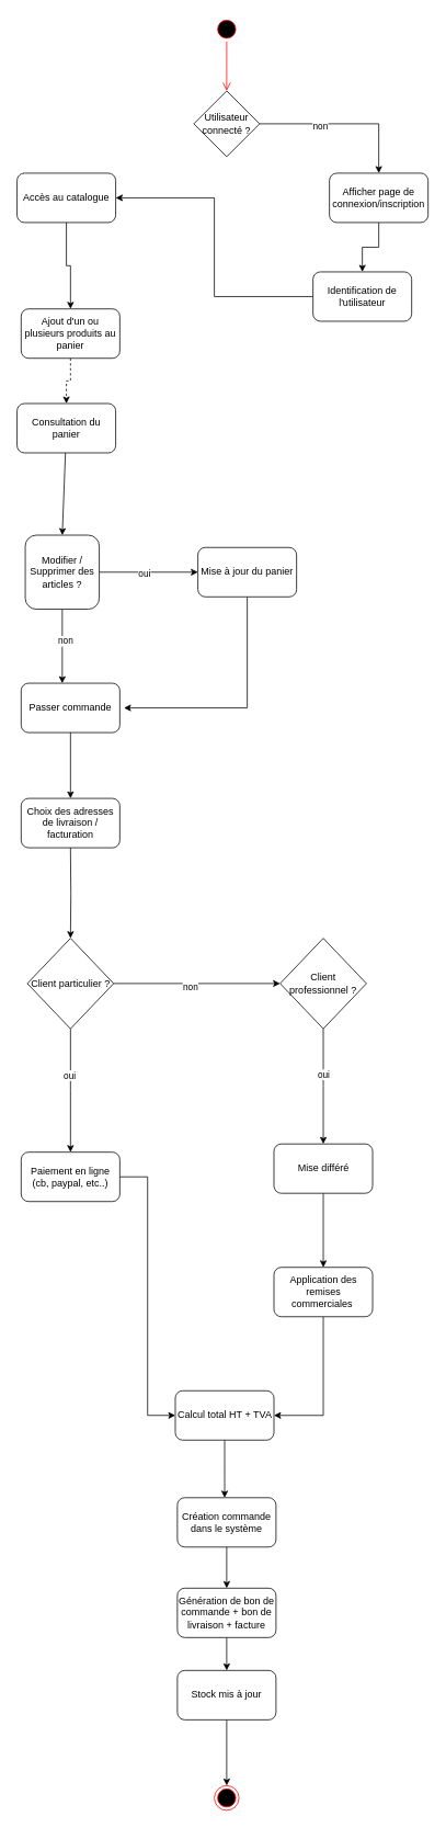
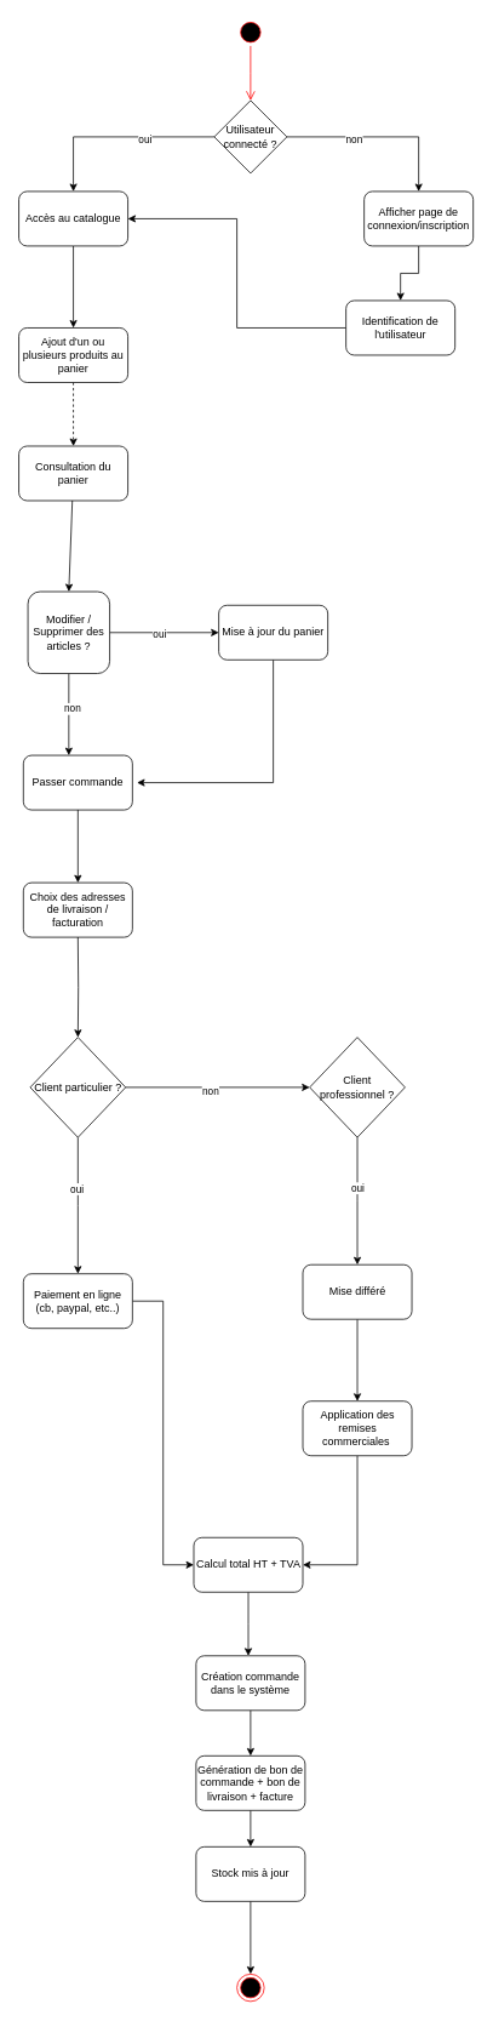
  <mxCell id="0" />
  <mxCell id="1" parent="0" />
  <mxCell id="2" value="" style="ellipse;html=1;shape=startState;fillColor=#000000;strokeColor=#ff0000;" vertex="1" parent="1"><mxGeometry x="260" y="20" width="30" height="30" as="geometry" /></mxCell>
  <mxCell id="3" value="" style="edgeStyle=orthogonalEdgeStyle;html=1;verticalAlign=bottom;endArrow=open;endSize=8;strokeColor=#ff0000;rounded=0;" edge="1" source="2" parent="1"><mxGeometry relative="1" as="geometry"><mxPoint x="275" y="110" as="targetPoint" /></mxGeometry></mxCell>
  <mxCell id="4" style="edgeStyle=orthogonalEdgeStyle;rounded=0;orthogonalLoop=1;jettySize=auto;html=1;entryX=0.5;entryY=0;entryDx=0;entryDy=0;" edge="1" parent="1" source="8" target="10"><mxGeometry relative="1" as="geometry" /></mxCell>
  <mxCell id="5" value="non" style="edgeLabel;html=1;align=center;verticalAlign=middle;resizable=0;points=[];" vertex="1" connectable="0" parent="4"><mxGeometry x="-0.288" y="-2" relative="1" as="geometry"><mxPoint as="offset" /></mxGeometry></mxCell>
+ <mxCell id="6" style="edgeStyle=orthogonalEdgeStyle;rounded=0;orthogonalLoop=1;jettySize=auto;html=1;entryX=0.5;entryY=0;entryDx=0;entryDy=0;" edge="1" parent="1" source="8" target="12"><mxGeometry relative="1" as="geometry" /></mxCell>
+ <mxCell id="7" value="oui" style="edgeLabel;html=1;align=center;verticalAlign=middle;resizable=0;points=[];" vertex="1" connectable="0" parent="6"><mxGeometry x="-0.284" y="2" relative="1" as="geometry"><mxPoint as="offset" /></mxGeometry></mxCell>
  <mxCell id="8" value="Utilisateur connecté ?" style="rhombus;whiteSpace=wrap;html=1;" vertex="1" parent="1"><mxGeometry x="235" y="110" width="80" height="80" as="geometry" /></mxCell>
  <mxCell id="9" value="" style="edgeStyle=orthogonalEdgeStyle;rounded=0;orthogonalLoop=1;jettySize=auto;html=1;" edge="1" parent="1" source="10" target="27"><mxGeometry relative="1" as="geometry" /></mxCell>
  <mxCell id="10" value="Afficher page de connexion/inscription" style="rounded=1;whiteSpace=wrap;html=1;" vertex="1" parent="1"><mxGeometry x="400" y="210" width="120" height="60" as="geometry" /></mxCell>
  <mxCell id="11" style="edgeStyle=orthogonalEdgeStyle;rounded=0;orthogonalLoop=1;jettySize=auto;html=1;entryX=0.5;entryY=0;entryDx=0;entryDy=0;" edge="1" parent="1" source="12" target="14"><mxGeometry relative="1" as="geometry" /></mxCell>
  <mxCell id="12" value="Accès au catalogue" style="rounded=1;whiteSpace=wrap;html=1;" vertex="1" parent="1"><mxGeometry x="20" y="210" width="120" height="60" as="geometry" /></mxCell>
  <mxCell id="13" style="edgeStyle=orthogonalEdgeStyle;rounded=0;orthogonalLoop=1;jettySize=auto;html=1;entryX=0.5;entryY=0;entryDx=0;entryDy=0;dashed=1;" edge="1" parent="1" source="14" target="16"><mxGeometry relative="1" as="geometry" /></mxCell>
- <mxCell id="14" value="Ajout d'un ou plusieurs produits au panier" style="rounded=1;whiteSpace=wrap;html=1;" vertex="1" parent="1"><mxGeometry x="25" y="375" width="120" height="60" as="geometry" /></mxCell>
+ <mxCell id="14" value="Ajout d'un ou plusieurs produits au panier" style="rounded=1;whiteSpace=wrap;html=1;" vertex="1" parent="1"><mxGeometry x="20" y="360" width="120" height="60" as="geometry" /></mxCell>
  <mxCell id="15" style="rounded=0;orthogonalLoop=1;jettySize=auto;html=1;entryX=0.5;entryY=0;entryDx=0;entryDy=0;" edge="1" parent="1" source="16" target="21"><mxGeometry relative="1" as="geometry" /></mxCell>
  <mxCell id="16" value="Consultation du panier" style="rounded=1;whiteSpace=wrap;html=1;" vertex="1" parent="1"><mxGeometry x="20" y="490" width="120" height="60" as="geometry" /></mxCell>
  <mxCell id="17" style="edgeStyle=orthogonalEdgeStyle;rounded=0;orthogonalLoop=1;jettySize=auto;html=1;" edge="1" parent="1" source="21"><mxGeometry relative="1" as="geometry"><mxPoint x="240" y="695" as="targetPoint" /></mxGeometry></mxCell>
  <mxCell id="18" value="oui" style="edgeLabel;html=1;align=center;verticalAlign=middle;resizable=0;points=[];" vertex="1" connectable="0" parent="17"><mxGeometry x="-0.104" y="-1" relative="1" as="geometry"><mxPoint as="offset" /></mxGeometry></mxCell>
  <mxCell id="19" style="edgeStyle=orthogonalEdgeStyle;rounded=0;orthogonalLoop=1;jettySize=auto;html=1;entryX=0.5;entryY=0;entryDx=0;entryDy=0;" edge="1" parent="1" source="21"><mxGeometry relative="1" as="geometry"><mxPoint x="75" y="830" as="targetPoint" /></mxGeometry></mxCell>
  <mxCell id="20" value="non" style="edgeLabel;html=1;align=center;verticalAlign=middle;resizable=0;points=[];" vertex="1" connectable="0" parent="19"><mxGeometry x="-0.156" y="3" relative="1" as="geometry"><mxPoint as="offset" /></mxGeometry></mxCell>
  <mxCell id="21" value="Modifier / Supprimer des articles ?" style="whiteSpace=wrap;html=1;rounded=1;" vertex="1" parent="1"><mxGeometry x="30" y="650" width="90" height="90" as="geometry" /></mxCell>
  <mxCell id="22" style="rounded=0;orthogonalLoop=1;jettySize=auto;html=1;entryX=0.5;entryY=0;entryDx=0;entryDy=0;" edge="1" parent="1" source="23" target="28"><mxGeometry relative="1" as="geometry" /></mxCell>
  <mxCell id="23" value="Passer commande" style="rounded=1;whiteSpace=wrap;html=1;" vertex="1" parent="1"><mxGeometry x="25" y="830" width="120" height="60" as="geometry" /></mxCell>
  <mxCell id="24" style="edgeStyle=orthogonalEdgeStyle;rounded=0;orthogonalLoop=1;jettySize=auto;html=1;" edge="1" parent="1" source="25"><mxGeometry relative="1" as="geometry"><mxPoint x="150" y="860" as="targetPoint" /><Array as="points"><mxPoint x="300" y="860" /></Array></mxGeometry></mxCell>
  <mxCell id="25" value="Mise à jour du panier" style="rounded=1;whiteSpace=wrap;html=1;" vertex="1" parent="1"><mxGeometry x="240" y="665" width="120" height="60" as="geometry" /></mxCell>
  <mxCell id="26" style="edgeStyle=orthogonalEdgeStyle;rounded=0;orthogonalLoop=1;jettySize=auto;html=1;entryX=1;entryY=0.5;entryDx=0;entryDy=0;" edge="1" parent="1" source="27" target="12"><mxGeometry relative="1" as="geometry" /></mxCell>
  <mxCell id="27" value="Identification de l'utilisateur" style="whiteSpace=wrap;html=1;rounded=1;" vertex="1" parent="1"><mxGeometry x="380" y="330" width="120" height="60" as="geometry" /></mxCell>
  <mxCell id="28" value="Choix des adresses de livraison / facturation" style="rounded=1;whiteSpace=wrap;html=1;" vertex="1" parent="1"><mxGeometry x="25" y="970" width="120" height="60" as="geometry" /></mxCell>
  <mxCell id="29" style="edgeStyle=orthogonalEdgeStyle;rounded=0;orthogonalLoop=1;jettySize=auto;html=1;entryX=0.5;entryY=0;entryDx=0;entryDy=0;" edge="1" parent="1" target="35"><mxGeometry relative="1" as="geometry"><mxPoint x="85" y="1030" as="sourcePoint" /></mxGeometry></mxCell>
  <mxCell id="30" style="edgeStyle=orthogonalEdgeStyle;rounded=0;orthogonalLoop=1;jettySize=auto;html=1;" edge="1" parent="1" source="35"><mxGeometry relative="1" as="geometry"><mxPoint x="340" y="1195" as="targetPoint" /></mxGeometry></mxCell>
  <mxCell id="31" value="oui" style="edgeLabel;html=1;align=center;verticalAlign=middle;resizable=0;points=[];" vertex="1" connectable="0" parent="30"><mxGeometry x="-0.089" y="-5" relative="1" as="geometry"><mxPoint x="1" as="offset" /></mxGeometry></mxCell>
  <mxCell id="32" value="non" style="edgeLabel;html=1;align=center;verticalAlign=middle;resizable=0;points=[];" vertex="1" connectable="0" parent="30"><mxGeometry x="-0.089" y="-3" relative="1" as="geometry"><mxPoint x="1" as="offset" /></mxGeometry></mxCell>
  <mxCell id="33" style="edgeStyle=orthogonalEdgeStyle;rounded=0;orthogonalLoop=1;jettySize=auto;html=1;" edge="1" parent="1" source="35"><mxGeometry relative="1" as="geometry"><mxPoint x="85" y="1400" as="targetPoint" /></mxGeometry></mxCell>
  <mxCell id="34" value="oui" style="edgeLabel;html=1;align=center;verticalAlign=middle;resizable=0;points=[];" vertex="1" connectable="0" parent="33"><mxGeometry x="-0.256" y="-2" relative="1" as="geometry"><mxPoint as="offset" /></mxGeometry></mxCell>
  <mxCell id="35" value="Client particulier ?" style="rhombus;whiteSpace=wrap;html=1;" vertex="1" parent="1"><mxGeometry x="32.5" y="1140" width="105" height="110" as="geometry" /></mxCell>
  <mxCell id="36" style="edgeStyle=orthogonalEdgeStyle;rounded=0;orthogonalLoop=1;jettySize=auto;html=1;entryX=0;entryY=0.5;entryDx=0;entryDy=0;" edge="1" parent="1" source="37" target="46"><mxGeometry relative="1" as="geometry" /></mxCell>
  <mxCell id="37" value="Paiement en ligne (cb, paypal, etc..)" style="rounded=1;whiteSpace=wrap;html=1;" vertex="1" parent="1"><mxGeometry x="25" y="1400" width="120" height="60" as="geometry" /></mxCell>
  <mxCell id="38" style="edgeStyle=orthogonalEdgeStyle;rounded=0;orthogonalLoop=1;jettySize=auto;html=1;" edge="1" parent="1" source="40"><mxGeometry relative="1" as="geometry"><mxPoint x="392.5" y="1390" as="targetPoint" /></mxGeometry></mxCell>
  <mxCell id="39" value="oui" style="edgeLabel;html=1;align=center;verticalAlign=middle;resizable=0;points=[];" vertex="1" connectable="0" parent="38"><mxGeometry x="-0.217" relative="1" as="geometry"><mxPoint as="offset" /></mxGeometry></mxCell>
  <mxCell id="40" value="Client professionnel ?" style="rhombus;whiteSpace=wrap;html=1;" vertex="1" parent="1"><mxGeometry x="340" y="1140" width="105" height="110" as="geometry" /></mxCell>
  <mxCell id="41" style="edgeStyle=orthogonalEdgeStyle;rounded=0;orthogonalLoop=1;jettySize=auto;html=1;" edge="1" parent="1" source="42"><mxGeometry relative="1" as="geometry"><mxPoint x="392.5" y="1540" as="targetPoint" /></mxGeometry></mxCell>
  <mxCell id="42" value="Mise différé" style="rounded=1;whiteSpace=wrap;html=1;" vertex="1" parent="1"><mxGeometry x="332.5" y="1390" width="120" height="60" as="geometry" /></mxCell>
  <mxCell id="43" style="edgeStyle=orthogonalEdgeStyle;rounded=0;orthogonalLoop=1;jettySize=auto;html=1;entryX=1;entryY=0.5;entryDx=0;entryDy=0;" edge="1" parent="1" source="44" target="46"><mxGeometry relative="1" as="geometry" /></mxCell>
  <mxCell id="44" value="Application des remises commerciales&amp;nbsp;" style="rounded=1;whiteSpace=wrap;html=1;" vertex="1" parent="1"><mxGeometry x="332.5" y="1540" width="120" height="60" as="geometry" /></mxCell>
  <mxCell id="45" style="edgeStyle=orthogonalEdgeStyle;rounded=0;orthogonalLoop=1;jettySize=auto;html=1;" edge="1" parent="1" source="46"><mxGeometry relative="1" as="geometry"><mxPoint x="272.5" y="1820" as="targetPoint" /></mxGeometry></mxCell>
  <mxCell id="46" value="Calcul total HT + TVA" style="rounded=1;whiteSpace=wrap;html=1;" vertex="1" parent="1"><mxGeometry x="212.5" y="1690" width="120" height="60" as="geometry" /></mxCell>
  <mxCell id="47" style="edgeStyle=orthogonalEdgeStyle;rounded=0;orthogonalLoop=1;jettySize=auto;html=1;entryX=0.5;entryY=0;entryDx=0;entryDy=0;" edge="1" parent="1" source="48" target="50"><mxGeometry relative="1" as="geometry" /></mxCell>
  <mxCell id="48" value="Création commande dans le système" style="rounded=1;whiteSpace=wrap;html=1;" vertex="1" parent="1"><mxGeometry x="215" y="1820" width="120" height="60" as="geometry" /></mxCell>
  <mxCell id="49" style="edgeStyle=orthogonalEdgeStyle;rounded=0;orthogonalLoop=1;jettySize=auto;html=1;entryX=0.5;entryY=0;entryDx=0;entryDy=0;" edge="1" parent="1" source="50" target="52"><mxGeometry relative="1" as="geometry" /></mxCell>
  <mxCell id="50" value="Génération de bon de commande + bon de livraison + facture" style="rounded=1;whiteSpace=wrap;html=1;" vertex="1" parent="1"><mxGeometry x="215" y="1930" width="120" height="60" as="geometry" /></mxCell>
  <mxCell id="51" style="edgeStyle=orthogonalEdgeStyle;rounded=0;orthogonalLoop=1;jettySize=auto;html=1;entryX=0.5;entryY=0;entryDx=0;entryDy=0;" edge="1" parent="1" source="52" target="53"><mxGeometry relative="1" as="geometry" /></mxCell>
  <mxCell id="52" value="Stock mis à jour" style="rounded=1;whiteSpace=wrap;html=1;" vertex="1" parent="1"><mxGeometry x="215" y="2030" width="120" height="60" as="geometry" /></mxCell>
  <mxCell id="53" value="" style="ellipse;html=1;shape=endState;fillColor=#000000;strokeColor=#ff0000;" vertex="1" parent="1"><mxGeometry x="260" y="2170" width="30" height="30" as="geometry" /></mxCell>
